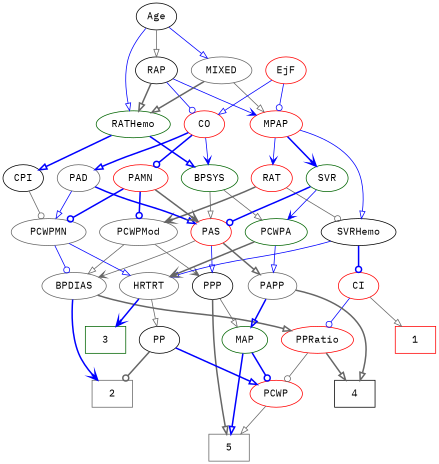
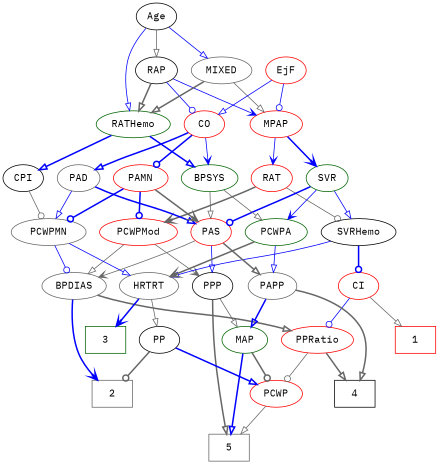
  strict digraph {
    fontname="IBM Plex Mono"
    node [color=red fontname="IBM Plex Mono"]
    edge [arrowhead=onormal color=blue fontname="IBM Plex Mono" style=solid]
    1 [height=0.5 shape=box width=0.75]
    2 [color=gray40 height=0.5 shape=box width=0.75]
    3 [color=darkgreen height=0.5 shape=box width=0.75]
    4 [color=black height=0.5 shape=box width=0.75]
    5 [color=gray40 height=0.5 shape=box width=0.75]
    Age [color=black height=0.5 width=0.75]
    RAP [color=black height=0.5 width=0.77632]
    MIXED [color=gray40 height=0.5 width=1.1193]
    RATHemo [color=darkgreen height=0.5 width=1.3721]
    EjF [height=0.5 width=0.75]
    MPAP [height=0.5 width=0.97491]
    CO [height=0.5 width=0.75]
    RAT [height=0.5 width=0.75827]
    SVR [color=darkgreen height=0.5 width=0.77632]
    BPSYS [color=darkgreen height=0.5 width=1.0471]
    PAD [color=gray40 height=0.5 width=0.79437]
    PAMN [height=0.5 width=1.011]
    CPI [color=black height=0.5 width=0.75]
-   PCWPMod [color=gray40 height=0.5 width=1.4443]
+   PCWPMod [height=0.5 width=1.4443]
    SVRHemo [color=black height=0.5 width=1.3902]
    PAS [height=0.5 width=0.75]
    PCWPA [color=darkgreen height=0.5 width=1.1555]
    PCWPMN [color=gray40 height=0.5 width=1.3902]
    BPDIAS [color=gray40 height=0.5 width=1.1735]
    PPP [color=black height=0.5 width=0.75]
    CI [height=0.5 width=0.75]
    HRTRT [color=gray40 height=0.5 width=1.1013]
    PAPP [color=gray40 height=0.5 width=0.88464]
    PPRatio [height=0.5 width=1.1013]
    MAP [color=darkgreen height=0.5 width=0.84854]
    PP [color=black height=0.5 width=0.75]
    PCWP [height=0.5 width=0.97491]
    Age -> RAP [color=gray40]
    Age -> MIXED
    Age -> RATHemo
    RAP -> RATHemo [color=gray40 style=bold]
    RAP -> MPAP [arrowhead=vee]
    RAP -> CO [arrowhead=odot]
    MIXED -> RATHemo [color=gray40 style=bold]
    MIXED -> MPAP [color=gray40]
    RATHemo -> BPSYS [style=bold]
    RATHemo -> CPI [style=bold]
    EjF -> MPAP [arrowhead=odot]
    EjF -> CO
    MPAP -> RAT [arrowhead=vee]
    MPAP -> SVR [arrowhead=vee style=bold]
    CO -> BPSYS [arrowhead=vee]
    CO -> PAD [style=bold]
    CO -> PAMN [arrowhead=odot style=bold]
    RAT -> PCWPMod [arrowhead=vee color=gray40 style=bold]
    RAT -> SVRHemo [arrowhead=odot color=gray40]
-   MPAP -> SVRHemo
+   SVR -> SVRHemo
    SVR -> PAS [arrowhead=odot style=bold]
    SVR -> PCWPA [arrowhead=vee]
    BPSYS -> PAS [color=gray40]
    BPSYS -> PCWPA [color=gray40]
    PAD -> PAS [style=bold]
    PAD -> PCWPMN
    PAMN -> PCWPMod [arrowhead=odot style=bold]
    PAMN -> PAS [arrowhead=vee color=gray40 style=bold]
    PAMN -> PCWPMN [arrowhead=odot style=bold]
    CPI -> PCWPMN [arrowhead=odot color=gray40]
    PCWPMod -> BPDIAS [color=gray40]
    PCWPMod -> PPP [arrowhead=vee color=gray40]
    SVRHemo -> CI [arrowhead=odot style=bold]
    SVRHemo -> HRTRT
    PAS -> BPDIAS [arrowhead=vee color=gray40]
    PAS -> PPP
    PAS -> PAPP [color=gray40 style=bold]
    PCWPA -> HRTRT [arrowhead=vee color=gray40 style=bold]
    PCWPA -> PAPP
    PCWPMN -> BPDIAS [arrowhead=odot]
    PCWPMN -> HRTRT
    BPDIAS -> 2 [arrowhead=vee style=bold]
    BPDIAS -> PPRatio [color=gray40 style=bold]
    PPP -> 5 [color=gray40 style=bold]
    PPP -> MAP [color=gray40]
    CI -> 1 [color=gray40]
    CI -> PPRatio [arrowhead=odot]
    HRTRT -> 3 [arrowhead=vee style=bold]
    HRTRT -> PP [color=gray40]
    PAPP -> 4 [color=gray40 style=bold]
    PAPP -> MAP [style=bold]
    PPRatio -> 4 [color=gray40 style=bold]
    PPRatio -> PCWP [arrowhead=odot color=gray40]
    MAP -> 5 [style=bold]
-   MAP -> PCWP [arrowhead=odot style=bold]
+   MAP -> PCWP [arrowhead=odot color=gray40 style=bold]
    PP -> 2 [arrowhead=odot color=gray40 style=bold]
    PP -> PCWP [style=bold]
    PCWP -> 5 [color=gray40]
  }
